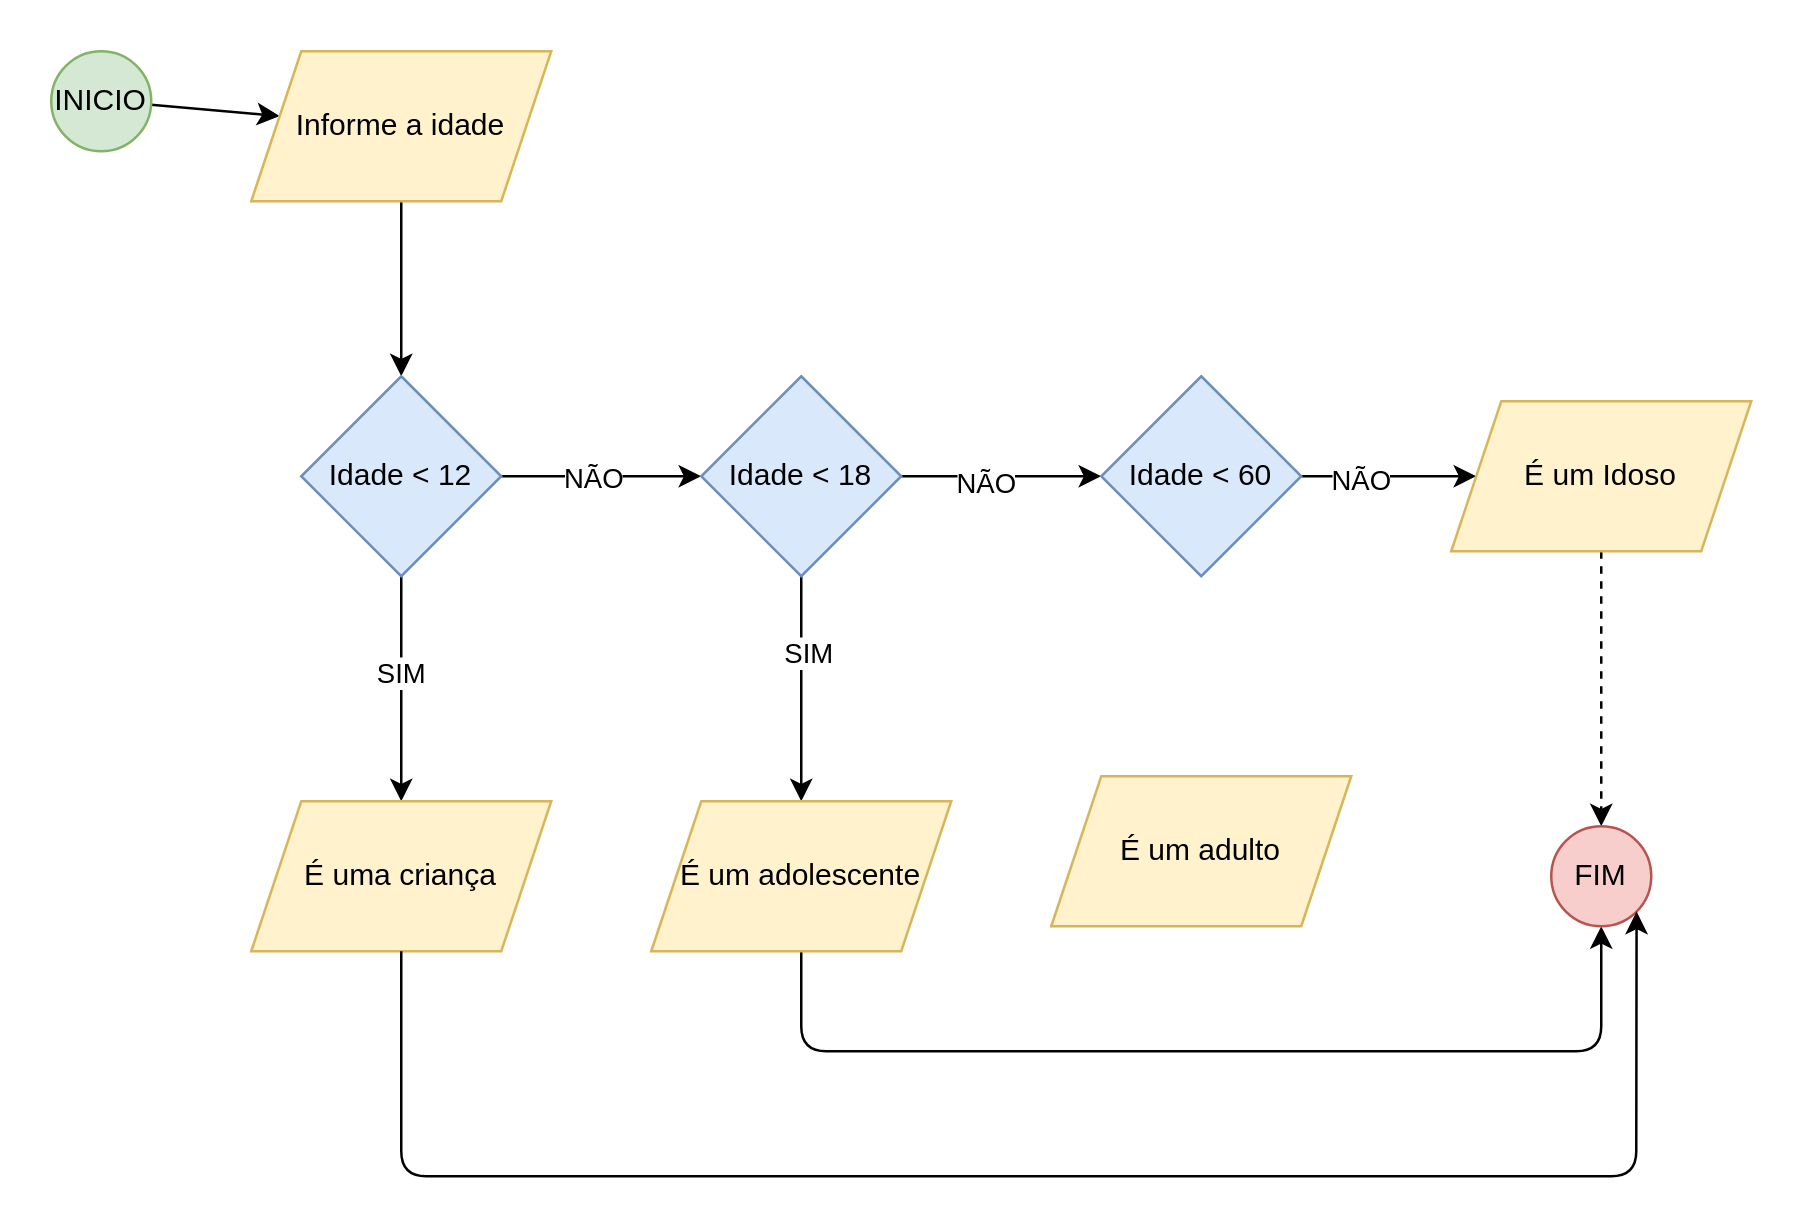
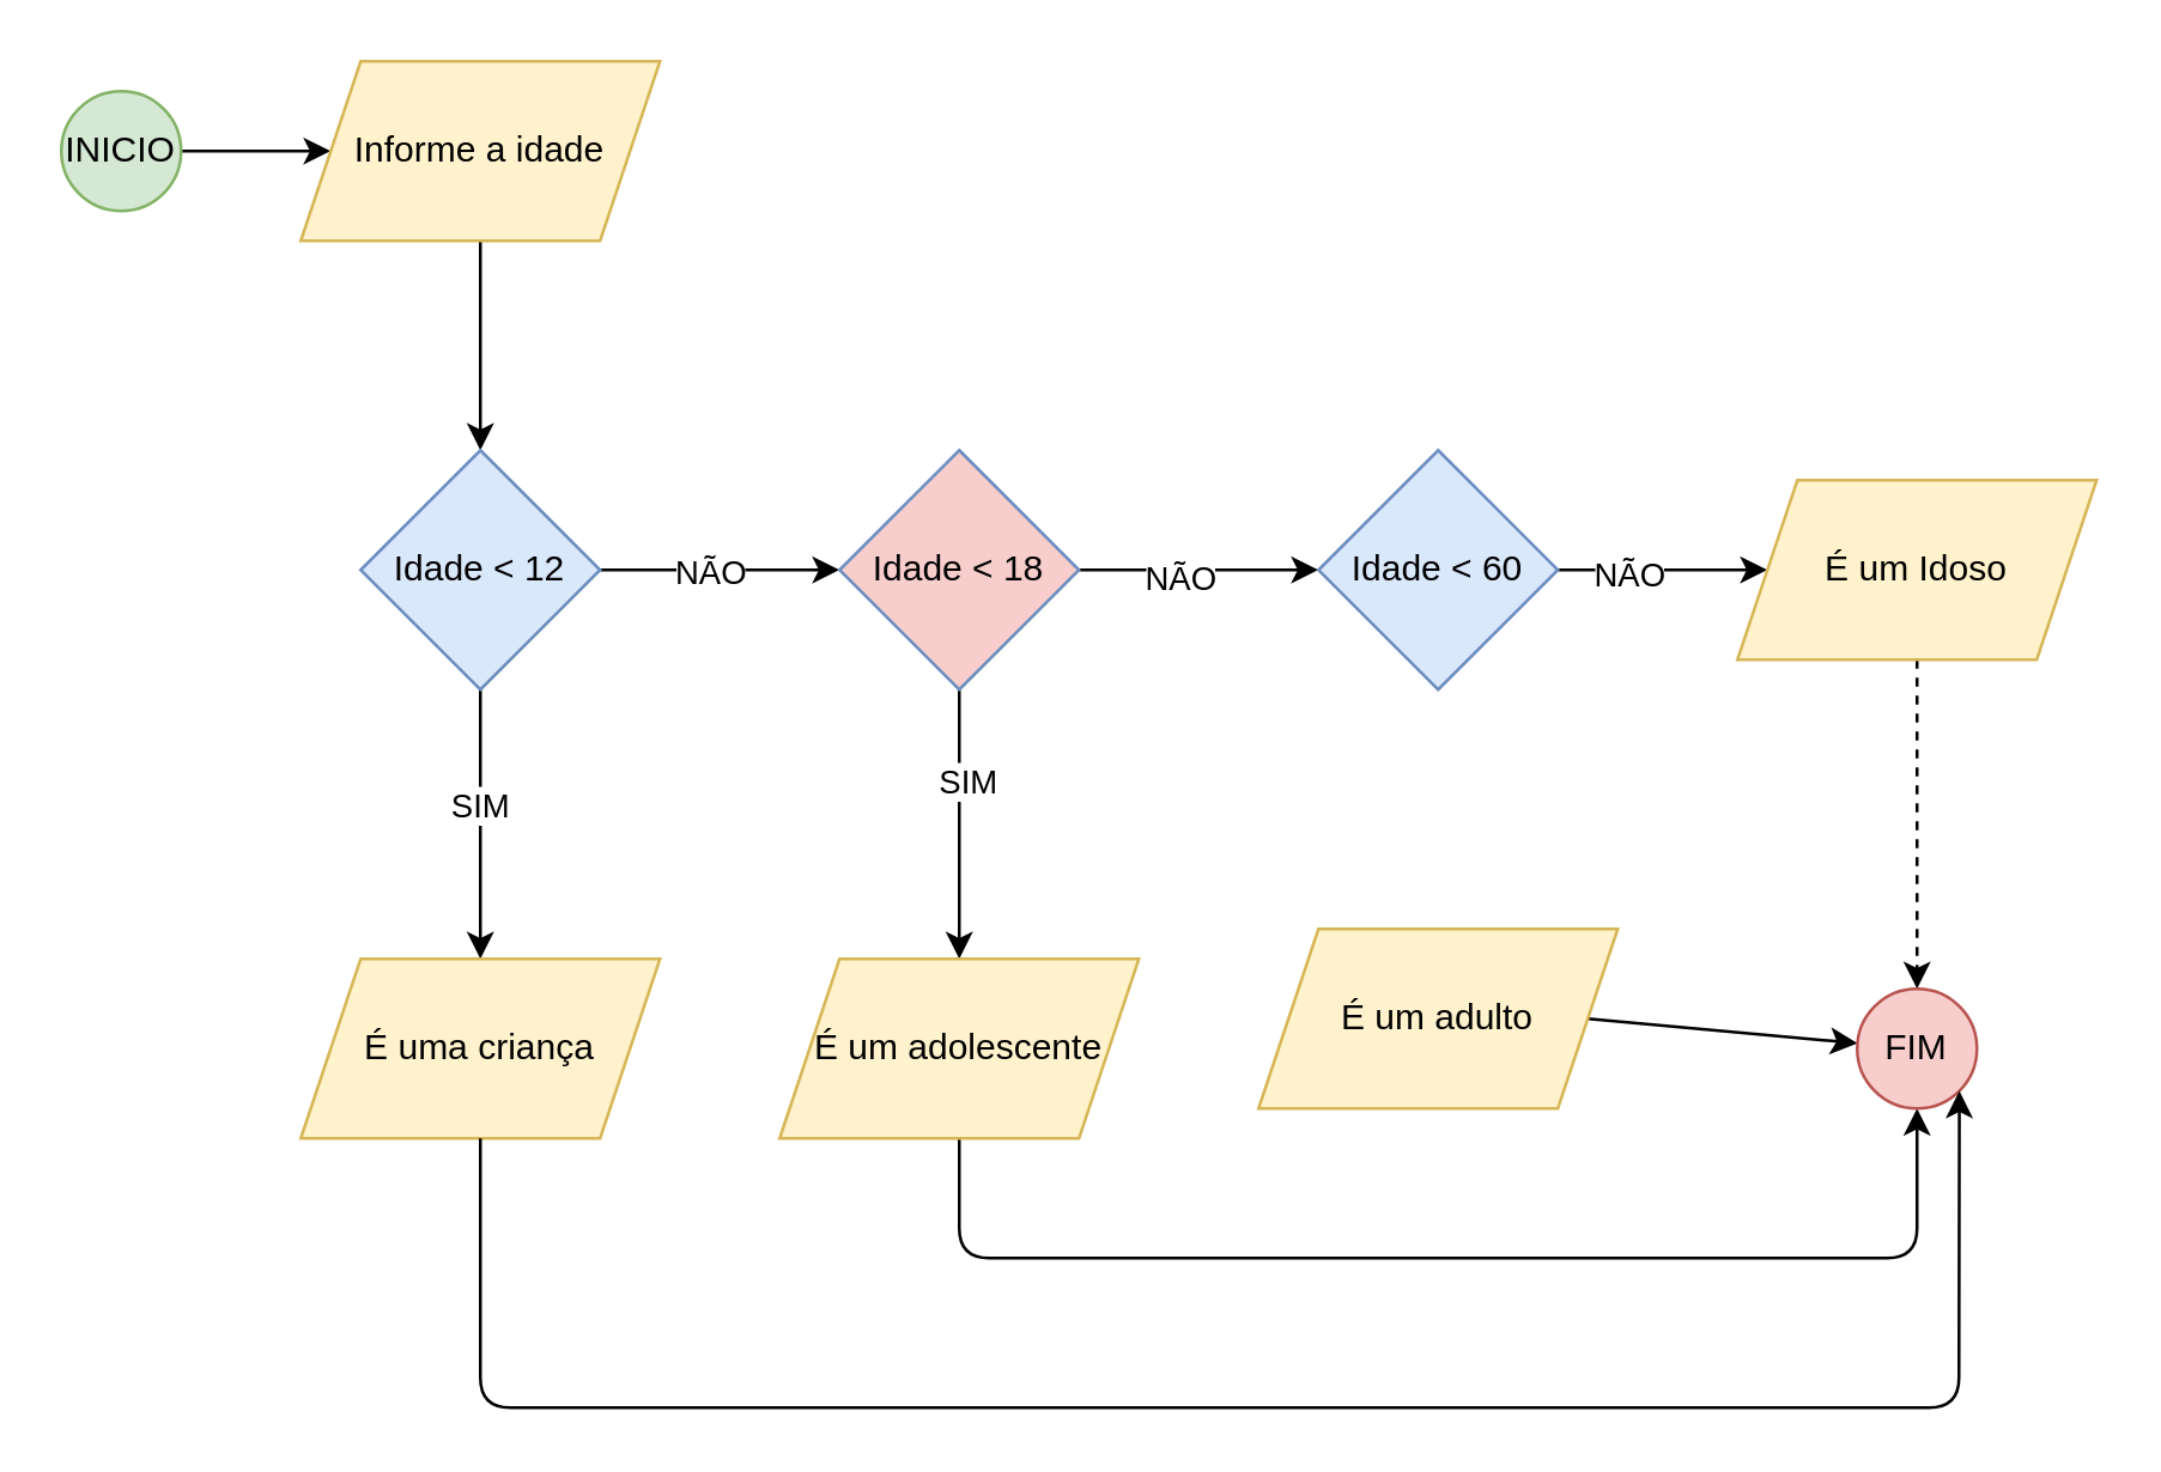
  <mxCell id="0" />
  <mxCell id="1" parent="0" />
  <mxCell id="2" value="" style="edgeStyle=none;html=1;" edge="1" parent="1" source="3" target="5"><mxGeometry relative="1" as="geometry" /></mxCell>
- <mxCell id="3" value="INICIO" style="ellipse;whiteSpace=wrap;html=1;aspect=fixed;fillColor=#d5e8d4;strokeColor=#82b366;" vertex="1" parent="1"><mxGeometry x="20" y="20" width="40" height="40" as="geometry" /></mxCell>
+ <mxCell id="3" value="INICIO" style="ellipse;whiteSpace=wrap;html=1;aspect=fixed;fillColor=#d5e8d4;strokeColor=#82b366;" vertex="1" parent="1"><mxGeometry x="20" y="30" width="40" height="40" as="geometry" /></mxCell>
  <mxCell id="4" value="" style="edgeStyle=none;html=1;" edge="1" parent="1" source="5" target="10"><mxGeometry relative="1" as="geometry" /></mxCell>
  <mxCell id="5" value="Informe a idade" style="shape=parallelogram;perimeter=parallelogramPerimeter;whiteSpace=wrap;html=1;fixedSize=1;fillColor=#fff2cc;strokeColor=#d6b656;" vertex="1" parent="1"><mxGeometry x="100" y="20" width="120" height="60" as="geometry" /></mxCell>
  <mxCell id="6" value="" style="edgeStyle=none;html=1;" edge="1" parent="1" source="10" target="11"><mxGeometry relative="1" as="geometry" /></mxCell>
  <mxCell id="7" value="SIM" style="edgeLabel;html=1;align=center;verticalAlign=middle;resizable=0;points=[];" vertex="1" connectable="0" parent="6"><mxGeometry x="-0.152" y="-1" relative="1" as="geometry"><mxPoint as="offset" /></mxGeometry></mxCell>
  <mxCell id="8" value="" style="edgeStyle=none;html=1;" edge="1" parent="1" source="10" target="16"><mxGeometry relative="1" as="geometry" /></mxCell>
  <mxCell id="9" value="NÃO" style="edgeLabel;html=1;align=center;verticalAlign=middle;resizable=0;points=[];" vertex="1" connectable="0" parent="8"><mxGeometry x="-0.098" relative="1" as="geometry"><mxPoint as="offset" /></mxGeometry></mxCell>
  <mxCell id="10" value="Idade &amp;lt; 12" style="rhombus;whiteSpace=wrap;html=1;fillColor=#dae8fc;strokeColor=#6c8ebf;" vertex="1" parent="1"><mxGeometry x="120" y="150" width="80" height="80" as="geometry" /></mxCell>
  <mxCell id="11" value="É uma criança" style="shape=parallelogram;perimeter=parallelogramPerimeter;whiteSpace=wrap;html=1;fixedSize=1;fillColor=#fff2cc;strokeColor=#d6b656;" vertex="1" parent="1"><mxGeometry x="100" y="320" width="120" height="60" as="geometry" /></mxCell>
  <mxCell id="12" value="" style="edgeStyle=none;html=1;" edge="1" parent="1" source="16" target="18"><mxGeometry relative="1" as="geometry" /></mxCell>
  <mxCell id="13" value="SIM" style="edgeLabel;html=1;align=center;verticalAlign=middle;resizable=0;points=[];" vertex="1" connectable="0" parent="12"><mxGeometry x="-0.336" y="2" relative="1" as="geometry"><mxPoint as="offset" /></mxGeometry></mxCell>
  <mxCell id="14" value="" style="edgeStyle=none;html=1;" edge="1" parent="1" source="16" target="21"><mxGeometry relative="1" as="geometry" /></mxCell>
  <mxCell id="15" value="NÃO" style="edgeLabel;html=1;align=center;verticalAlign=middle;resizable=0;points=[];" vertex="1" connectable="0" parent="14"><mxGeometry x="-0.167" y="-2" relative="1" as="geometry"><mxPoint as="offset" /></mxGeometry></mxCell>
- <mxCell id="16" value="Idade &amp;lt; 18" style="rhombus;whiteSpace=wrap;html=1;fillColor=#dae8fc;strokeColor=#6c8ebf;" vertex="1" parent="1"><mxGeometry x="280" y="150" width="80" height="80" as="geometry" /></mxCell>
+ <mxCell id="16" value="Idade &amp;lt; 18" style="rhombus;whiteSpace=wrap;html=1;fillColor=#f8cecc;strokeColor=#6c8ebf;" vertex="1" parent="1"><mxGeometry x="280" y="150" width="80" height="80" as="geometry" /></mxCell>
  <mxCell id="17" style="edgeStyle=none;html=1;exitX=0.5;exitY=1;exitDx=0;exitDy=0;entryX=0.5;entryY=1;entryDx=0;entryDy=0;" edge="1" parent="1" source="18" target="26"><mxGeometry relative="1" as="geometry"><Array as="points"><mxPoint x="320" y="420" /><mxPoint x="640" y="420" /></Array></mxGeometry></mxCell>
  <mxCell id="18" value="É um adolescente" style="shape=parallelogram;perimeter=parallelogramPerimeter;whiteSpace=wrap;html=1;fixedSize=1;fillColor=#fff2cc;strokeColor=#d6b656;" vertex="1" parent="1"><mxGeometry x="260" y="320" width="120" height="60" as="geometry" /></mxCell>
  <mxCell id="19" value="" style="edgeStyle=none;html=1;" edge="1" parent="1" source="21" target="25"><mxGeometry relative="1" as="geometry"><mxPoint x="570" y="190" as="targetPoint" /></mxGeometry></mxCell>
  <mxCell id="20" value="NÃO" style="edgeLabel;html=1;align=center;verticalAlign=middle;resizable=0;points=[];" vertex="1" connectable="0" parent="19"><mxGeometry x="-0.344" y="-1" relative="1" as="geometry"><mxPoint as="offset" /></mxGeometry></mxCell>
  <mxCell id="21" value="Idade &amp;lt; 60" style="rhombus;whiteSpace=wrap;html=1;fillColor=#dae8fc;strokeColor=#6c8ebf;" vertex="1" parent="1"><mxGeometry x="440" y="150" width="80" height="80" as="geometry" /></mxCell>
+ <mxCell id="22" style="edgeStyle=none;html=1;exitX=1;exitY=0.5;exitDx=0;exitDy=0;" edge="1" parent="1" source="23" target="26"><mxGeometry relative="1" as="geometry" /></mxCell>
  <mxCell id="23" value="É um adulto" style="shape=parallelogram;perimeter=parallelogramPerimeter;whiteSpace=wrap;html=1;fixedSize=1;fillColor=#fff2cc;strokeColor=#d6b656;" vertex="1" parent="1"><mxGeometry x="420" y="310" width="120" height="60" as="geometry" /></mxCell>
  <mxCell id="24" value="" style="edgeStyle=none;html=1;dashed=1;" edge="1" parent="1" source="25" target="26"><mxGeometry relative="1" as="geometry" /></mxCell>
  <mxCell id="25" value="É um Idoso" style="shape=parallelogram;perimeter=parallelogramPerimeter;whiteSpace=wrap;html=1;fixedSize=1;fillColor=#fff2cc;strokeColor=#d6b656;" vertex="1" parent="1"><mxGeometry x="580" y="160" width="120" height="60" as="geometry" /></mxCell>
  <mxCell id="26" value="FIM" style="ellipse;whiteSpace=wrap;html=1;fillColor=#f8cecc;strokeColor=#b85450;" vertex="1" parent="1"><mxGeometry x="620" y="330" width="40" height="40" as="geometry" /></mxCell>
  <mxCell id="27" style="edgeStyle=none;html=1;exitX=0.5;exitY=1;exitDx=0;exitDy=0;entryX=1;entryY=1;entryDx=0;entryDy=0;" edge="1" parent="1" source="11" target="26"><mxGeometry relative="1" as="geometry"><Array as="points"><mxPoint x="160" y="470" /><mxPoint x="654" y="470" /></Array></mxGeometry></mxCell>
